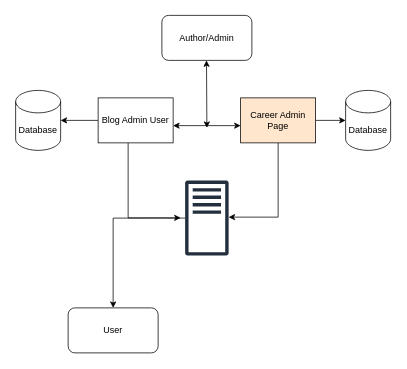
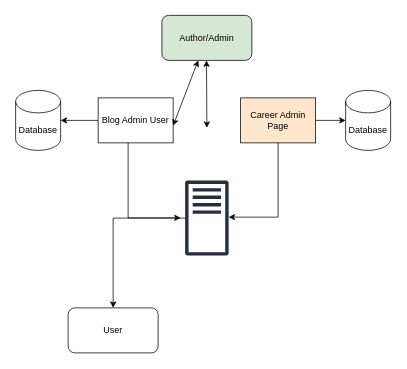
  <mxCell id="0" />
  <mxCell id="1" parent="0" />
- <mxCell id="2" value="Author/Admin" style="rounded=1;whiteSpace=wrap;html=1;" vertex="1" parent="1"><mxGeometry x="215" y="20" width="120" height="60" as="geometry" /></mxCell>
+ <mxCell id="2" value="Author/Admin" style="rounded=1;whiteSpace=wrap;html=1;fillColor=#d5e8d4;" vertex="1" parent="1"><mxGeometry x="215" y="20" width="120" height="60" as="geometry" /></mxCell>
  <mxCell id="3" value="Database" style="shape=cylinder3;whiteSpace=wrap;html=1;boundedLbl=1;backgroundOutline=1;size=15;" vertex="1" parent="1"><mxGeometry x="20" y="120" width="60" height="80" as="geometry" /></mxCell>
  <mxCell id="4" value="Database" style="shape=cylinder3;whiteSpace=wrap;html=1;boundedLbl=1;backgroundOutline=1;size=15;" vertex="1" parent="1"><mxGeometry x="460" y="120" width="60" height="80" as="geometry" /></mxCell>
  <mxCell id="5" style="edgeStyle=orthogonalEdgeStyle;rounded=0;orthogonalLoop=1;jettySize=auto;html=1;entryX=1;entryY=0.5;entryDx=0;entryDy=0;entryPerimeter=0;" edge="1" parent="1" source="7" target="3"><mxGeometry relative="1" as="geometry" /></mxCell>
  <mxCell id="6" style="edgeStyle=orthogonalEdgeStyle;rounded=0;orthogonalLoop=1;jettySize=auto;html=1;entryX=-0.103;entryY=0.497;entryDx=0;entryDy=0;entryPerimeter=0;" edge="1" parent="1" source="7" target="14"><mxGeometry relative="1" as="geometry"><mxPoint x="180" y="290" as="targetPoint" /><Array as="points"><mxPoint x="170" y="290" /></Array></mxGeometry></mxCell>
  <mxCell id="7" value="Blog Admin User" style="whiteSpace=wrap;html=1;align=center;verticalAlign=middle;treeFolding=1;treeMoving=1;" vertex="1" parent="1"><mxGeometry x="130" y="130" width="100" height="60" as="geometry" /></mxCell>
  <mxCell id="8" style="edgeStyle=orthogonalEdgeStyle;rounded=0;orthogonalLoop=1;jettySize=auto;html=1;exitX=1;exitY=0.5;exitDx=0;exitDy=0;entryX=0;entryY=0.5;entryDx=0;entryDy=0;entryPerimeter=0;" edge="1" parent="1" source="10" target="4"><mxGeometry relative="1" as="geometry" /></mxCell>
  <mxCell id="9" style="edgeStyle=orthogonalEdgeStyle;rounded=0;orthogonalLoop=1;jettySize=auto;html=1;" edge="1" parent="1" source="10" target="14"><mxGeometry relative="1" as="geometry"><Array as="points"><mxPoint x="370" y="289" /></Array></mxGeometry></mxCell>
  <mxCell id="10" value="Career Admin Page" style="whiteSpace=wrap;html=1;align=center;verticalAlign=middle;treeFolding=1;treeMoving=1;fillColor=#ffe6cc;" vertex="1" parent="1"><mxGeometry x="320" y="130" width="100" height="60" as="geometry" /></mxCell>
  <mxCell id="11" value="" style="endArrow=classic;startArrow=classic;html=1;rounded=0;" edge="1" parent="1"><mxGeometry width="50" height="50" relative="1" as="geometry"><mxPoint x="275" y="170" as="sourcePoint" /><mxPoint x="274.5" y="80" as="targetPoint" /></mxGeometry></mxCell>
- <mxCell id="12" value="" style="endArrow=classic;startArrow=classic;html=1;rounded=0;exitX=1;exitY=0.617;exitDx=0;exitDy=0;exitPerimeter=0;entryX=0;entryY=0.617;entryDx=0;entryDy=0;entryPerimeter=0;" edge="1" parent="1" source="7" target="10"><mxGeometry width="50" height="50" relative="1" as="geometry"><mxPoint x="285" y="170" as="sourcePoint" /><mxPoint x="284.5" y="80" as="targetPoint" /></mxGeometry></mxCell>
+ <mxCell id="12" value="" style="endArrow=classic;startArrow=classic;html=1;rounded=0;exitX=1;exitY=0.617;exitDx=0;exitDy=0;exitPerimeter=0;" edge="1" parent="1" source="7" target="2"><mxGeometry width="50" height="50" relative="1" as="geometry"><mxPoint x="285" y="170" as="sourcePoint" /><mxPoint x="284.5" y="80" as="targetPoint" /></mxGeometry></mxCell>
  <mxCell id="13" style="edgeStyle=orthogonalEdgeStyle;rounded=0;orthogonalLoop=1;jettySize=auto;html=1;entryX=0.5;entryY=0;entryDx=0;entryDy=0;" edge="1" parent="1" source="14" target="15"><mxGeometry relative="1" as="geometry" /></mxCell>
  <mxCell id="14" value="" style="sketch=0;outlineConnect=0;fontColor=#232F3E;gradientColor=none;fillColor=#232F3D;strokeColor=none;dashed=0;verticalLabelPosition=bottom;verticalAlign=top;align=center;html=1;fontSize=12;fontStyle=0;aspect=fixed;pointerEvents=1;shape=mxgraph.aws4.traditional_server;" vertex="1" parent="1"><mxGeometry x="246" y="240" width="58" height="100.53" as="geometry" /></mxCell>
  <mxCell id="15" value="User" style="rounded=1;whiteSpace=wrap;html=1;" vertex="1" parent="1"><mxGeometry x="90" y="410" width="120" height="60" as="geometry" /></mxCell>
